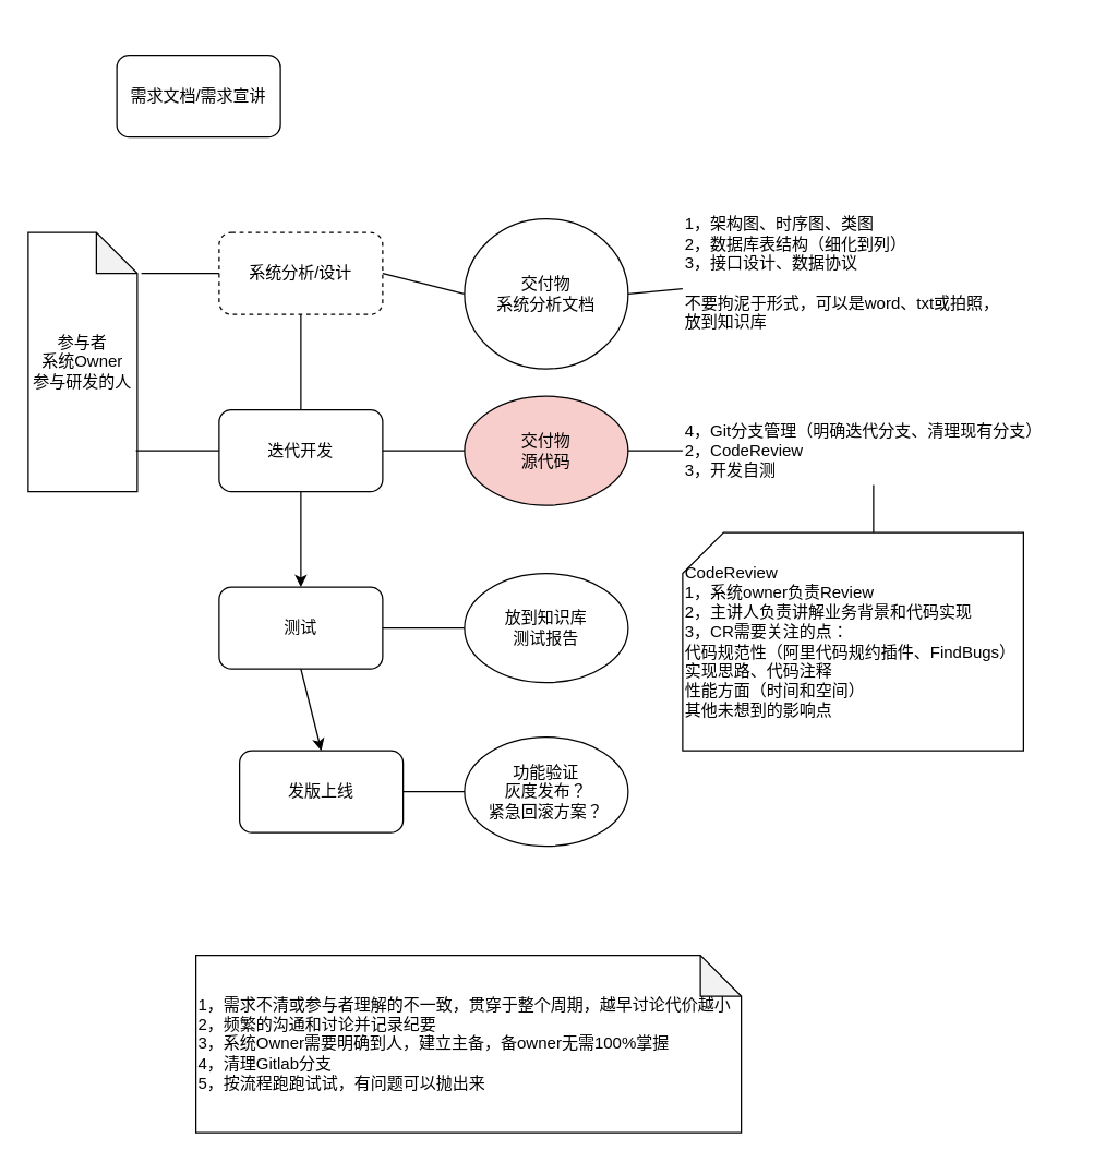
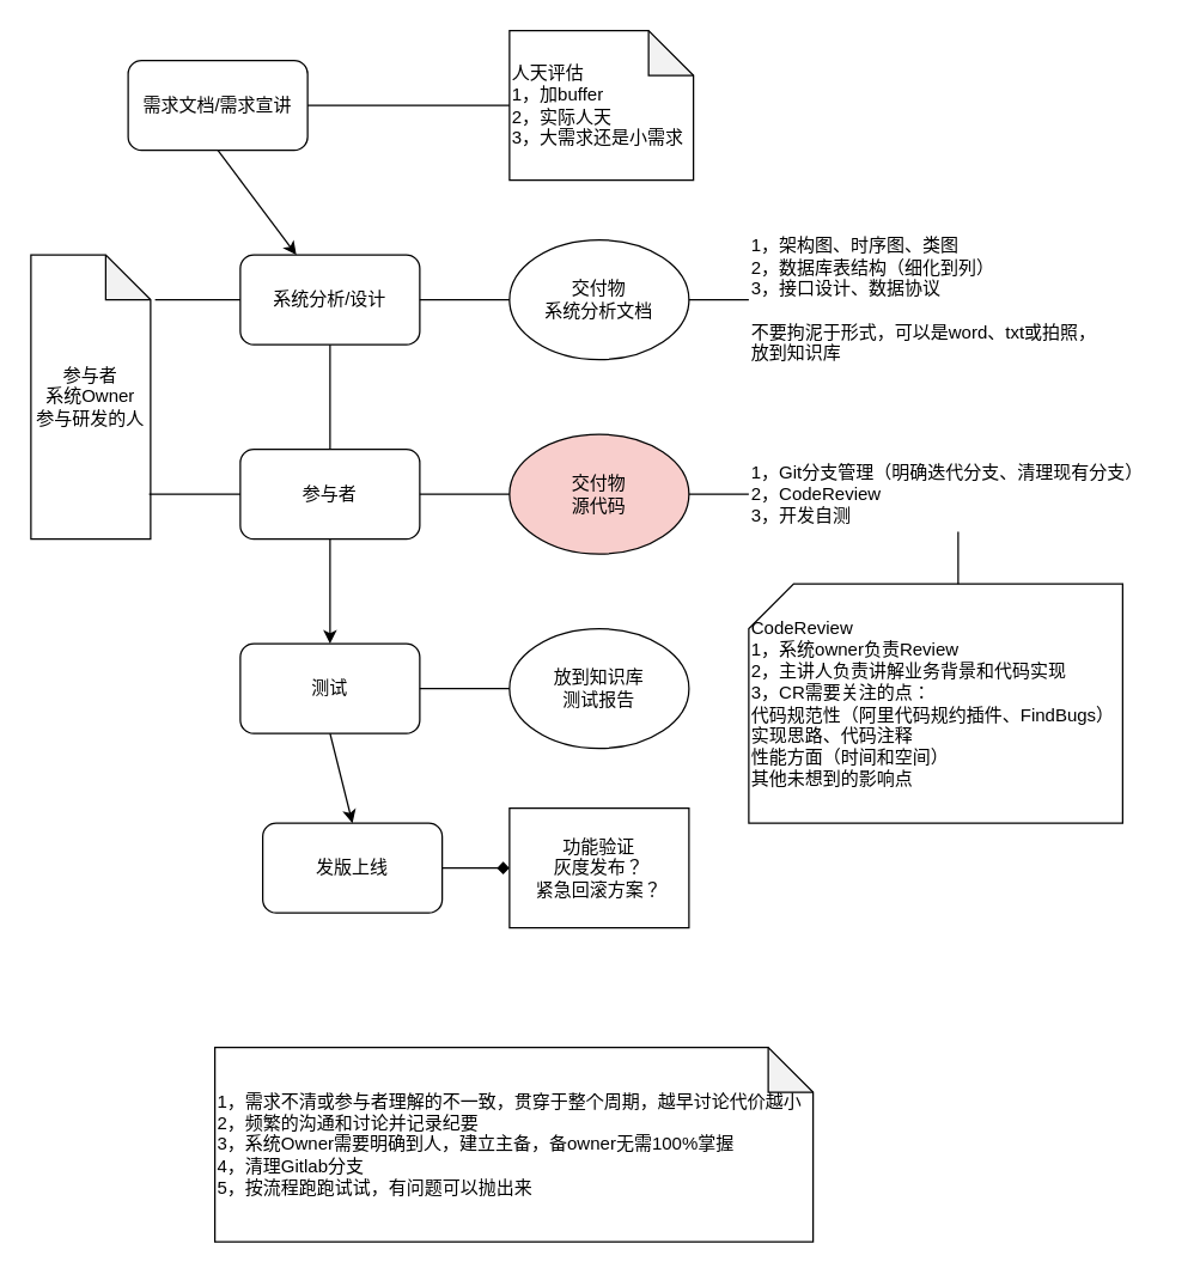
  <mxCell id="0" />
  <mxCell id="1" parent="0" />
  <mxCell id="2" value="需求文档/需求宣讲" style="rounded=1;whiteSpace=wrap;html=1;" parent="1" vertex="1"><mxGeometry x="85" y="40" width="120" height="60" as="geometry" /></mxCell>
- <mxCell id="3" value="系统分析/设计" style="rounded=1;whiteSpace=wrap;html=1;dashed=1;" parent="1" vertex="1"><mxGeometry x="160" y="170" width="120" height="60" as="geometry" /></mxCell>
- <mxCell id="4" value="迭代开发" style="rounded=1;whiteSpace=wrap;html=1;" parent="1" vertex="1"><mxGeometry x="160" y="300" width="120" height="60" as="geometry" /></mxCell>
+ <mxCell id="3" value="系统分析/设计" style="rounded=1;whiteSpace=wrap;html=1;" parent="1" vertex="1"><mxGeometry x="160" y="170" width="120" height="60" as="geometry" /></mxCell>
+ <mxCell id="4" value="参与者" style="rounded=1;whiteSpace=wrap;html=1;" parent="1" vertex="1"><mxGeometry x="160" y="300" width="120" height="60" as="geometry" /></mxCell>
  <mxCell id="5" value="测试" style="rounded=1;whiteSpace=wrap;html=1;" parent="1" vertex="1"><mxGeometry x="160" y="430" width="120" height="60" as="geometry" /></mxCell>
  <mxCell id="6" value="发版上线" style="rounded=1;whiteSpace=wrap;html=1;" parent="1" vertex="1"><mxGeometry x="175" y="550" width="120" height="60" as="geometry" /></mxCell>
+ <mxCell id="7" value="" style="endArrow=classic;html=1;exitX=0.5;exitY=1;exitDx=0;exitDy=0;" parent="1" source="2" target="3" edge="1"><mxGeometry width="50" height="50" relative="1" as="geometry"><mxPoint x="420" y="280" as="sourcePoint" /><mxPoint x="470" y="230" as="targetPoint" /></mxGeometry></mxCell>
  <mxCell id="8" value="" style="endArrow=none;html=1;exitX=0.5;exitY=1;exitDx=0;exitDy=0;entryX=0.5;entryY=0;entryDx=0;entryDy=0;" parent="1" source="3" target="4" edge="1"><mxGeometry width="50" height="50" relative="1" as="geometry"><mxPoint x="230" y="110" as="sourcePoint" /><mxPoint x="230" y="180" as="targetPoint" /></mxGeometry></mxCell>
  <mxCell id="9" value="" style="endArrow=classic;html=1;entryX=0.5;entryY=0;entryDx=0;entryDy=0;" parent="1" target="5" edge="1"><mxGeometry width="50" height="50" relative="1" as="geometry"><mxPoint x="220" y="360" as="sourcePoint" /><mxPoint x="230" y="180" as="targetPoint" /></mxGeometry></mxCell>
  <mxCell id="10" value="" style="endArrow=classic;html=1;entryX=0.5;entryY=0;entryDx=0;entryDy=0;" parent="1" target="6" edge="1"><mxGeometry width="50" height="50" relative="1" as="geometry"><mxPoint x="220" y="490" as="sourcePoint" /><mxPoint x="230" y="440" as="targetPoint" /></mxGeometry></mxCell>
+ <mxCell id="11" value="人天评估&lt;br&gt;1，加buffer&lt;br&gt;2，实际人天&lt;br&gt;3，大需求还是小需求" style="shape=note;whiteSpace=wrap;html=1;backgroundOutline=1;darkOpacity=0.05;align=left;" parent="1" vertex="1"><mxGeometry x="340" y="20" width="123" height="100" as="geometry" /></mxCell>
+ <mxCell id="12" value="" style="endArrow=none;html=1;exitX=1;exitY=0.5;exitDx=0;exitDy=0;" parent="1" source="2" target="11" edge="1"><mxGeometry width="50" height="50" relative="1" as="geometry"><mxPoint x="420" y="200" as="sourcePoint" /><mxPoint x="470" y="150" as="targetPoint" /></mxGeometry></mxCell>
  <mxCell id="13" value="参与者&lt;br&gt;系统Owner&lt;br&gt;参与研发的人" style="shape=note;whiteSpace=wrap;html=1;backgroundOutline=1;darkOpacity=0.05;" parent="1" vertex="1"><mxGeometry x="20" y="170" width="80" height="190" as="geometry" /></mxCell>
  <mxCell id="14" value="" style="endArrow=none;html=1;entryX=0;entryY=0.5;entryDx=0;entryDy=0;" parent="1" target="3" edge="1"><mxGeometry width="50" height="50" relative="1" as="geometry"><mxPoint x="103" y="200" as="sourcePoint" /><mxPoint x="490" y="250" as="targetPoint" /></mxGeometry></mxCell>
  <mxCell id="15" value="" style="endArrow=none;html=1;entryX=0;entryY=0.5;entryDx=0;entryDy=0;" parent="1" target="4" edge="1"><mxGeometry width="50" height="50" relative="1" as="geometry"><mxPoint x="99" y="330" as="sourcePoint" /><mxPoint x="490" y="250" as="targetPoint" /></mxGeometry></mxCell>
- <mxCell id="16" value="交付物&lt;br&gt;系统分析文档" style="ellipse;whiteSpace=wrap;html=1;" parent="1" vertex="1"><mxGeometry x="340" y="160" width="120" height="110" as="geometry" /></mxCell>
+ <mxCell id="16" value="交付物&lt;br&gt;系统分析文档" style="ellipse;whiteSpace=wrap;html=1;" parent="1" vertex="1"><mxGeometry x="340" y="160" width="120" height="80" as="geometry" /></mxCell>
  <mxCell id="17" value="交付物&lt;br&gt;源代码" style="ellipse;whiteSpace=wrap;html=1;fillColor=#f8cecc;" parent="1" vertex="1"><mxGeometry x="340" y="290" width="120" height="80" as="geometry" /></mxCell>
  <mxCell id="18" value="" style="endArrow=none;html=1;exitX=1;exitY=0.5;exitDx=0;exitDy=0;entryX=0;entryY=0.5;entryDx=0;entryDy=0;" parent="1" source="3" target="16" edge="1"><mxGeometry width="50" height="50" relative="1" as="geometry"><mxPoint x="440" y="290" as="sourcePoint" /><mxPoint x="490" y="240" as="targetPoint" /></mxGeometry></mxCell>
  <mxCell id="19" value="" style="endArrow=none;html=1;exitX=1;exitY=0.5;exitDx=0;exitDy=0;entryX=0;entryY=0.5;entryDx=0;entryDy=0;" parent="1" source="4" target="17" edge="1"><mxGeometry width="50" height="50" relative="1" as="geometry"><mxPoint x="440" y="290" as="sourcePoint" /><mxPoint x="490" y="240" as="targetPoint" /></mxGeometry></mxCell>
  <mxCell id="20" value="1，架构图、时序图、类图&lt;br&gt;2，数据库表结构（细化到列）&lt;br&gt;3，接口设计、数据协议&lt;br&gt;&lt;br&gt;不要拘泥于形式，可以是word、txt或拍照，放到知识库" style="text;html=1;strokeColor=none;fillColor=none;align=left;verticalAlign=middle;whiteSpace=wrap;rounded=0;" parent="1" vertex="1"><mxGeometry x="500" y="175" width="240" height="50" as="geometry" /></mxCell>
- <mxCell id="21" value="4，Git分支管理（明确迭代分支、清理现有分支）&lt;br&gt;2，CodeReview&lt;br&gt;3，开发自测" style="text;html=1;strokeColor=none;fillColor=none;align=left;verticalAlign=middle;whiteSpace=wrap;rounded=0;" parent="1" vertex="1"><mxGeometry x="500" y="305" width="280" height="50" as="geometry" /></mxCell>
+ <mxCell id="21" value="1，Git分支管理（明确迭代分支、清理现有分支）&lt;br&gt;2，CodeReview&lt;br&gt;3，开发自测" style="text;html=1;strokeColor=none;fillColor=none;align=left;verticalAlign=middle;whiteSpace=wrap;rounded=0;" parent="1" vertex="1"><mxGeometry x="500" y="305" width="280" height="50" as="geometry" /></mxCell>
  <mxCell id="22" value="放到知识库&lt;br&gt;测试报告" style="ellipse;whiteSpace=wrap;html=1;" parent="1" vertex="1"><mxGeometry x="340" y="420" width="120" height="80" as="geometry" /></mxCell>
  <mxCell id="23" value="" style="endArrow=none;html=1;exitX=1;exitY=0.5;exitDx=0;exitDy=0;entryX=0;entryY=0.5;entryDx=0;entryDy=0;" parent="1" source="5" target="22" edge="1"><mxGeometry width="50" height="50" relative="1" as="geometry"><mxPoint x="290" y="340" as="sourcePoint" /><mxPoint x="350" y="340" as="targetPoint" /></mxGeometry></mxCell>
- <mxCell id="24" value="功能验证&lt;br&gt;灰度发布？&lt;br&gt;紧急回滚方案？" style="ellipse;whiteSpace=wrap;html=1;" parent="1" vertex="1"><mxGeometry x="340" y="540" width="120" height="80" as="geometry" /></mxCell>
- <mxCell id="25" value="" style="endArrow=none;html=1;exitX=1;exitY=0.5;exitDx=0;exitDy=0;entryX=0;entryY=0.5;entryDx=0;entryDy=0;" parent="1" source="6" target="24" edge="1"><mxGeometry width="50" height="50" relative="1" as="geometry"><mxPoint x="290" y="470" as="sourcePoint" /><mxPoint x="350" y="470" as="targetPoint" /></mxGeometry></mxCell>
+ <mxCell id="24" value="功能验证&lt;br&gt;灰度发布？&lt;br&gt;紧急回滚方案？" style="whiteSpace=wrap;html=1;rounded=0;" parent="1" vertex="1"><mxGeometry x="340" y="540" width="120" height="80" as="geometry" /></mxCell>
+ <mxCell id="25" value="" style="endArrow=diamond;html=1;exitX=1;exitY=0.5;exitDx=0;exitDy=0;entryX=0;entryY=0.5;entryDx=0;entryDy=0;" parent="1" source="6" target="24" edge="1"><mxGeometry width="50" height="50" relative="1" as="geometry"><mxPoint x="290" y="470" as="sourcePoint" /><mxPoint x="350" y="470" as="targetPoint" /></mxGeometry></mxCell>
  <mxCell id="26" value="CodeReview&lt;br&gt;1，系统owner负责Review&lt;br&gt;2，主讲人负责讲解业务背景和代码实现&lt;br&gt;3，CR需要关注的点：&lt;br&gt;代码规范性（阿里代码规约插件、FindBugs）&lt;br&gt;实现思路、代码注释&lt;br&gt;性能方面（时间和空间）&lt;br&gt;其他未想到的影响点&lt;br&gt;" style="shape=card;whiteSpace=wrap;html=1;align=left;verticalAlign=middle;" parent="1" vertex="1"><mxGeometry x="500" y="390" width="250" height="160" as="geometry" /></mxCell>
  <mxCell id="27" value="1，需求不清或参与者理解的不一致，贯穿于整个周期，越早讨论代价越小&lt;br&gt;2，频繁的沟通和讨论并记录纪要&lt;br&gt;3，系统Owner需要明确到人，建立主备，备owner无需100%掌握&lt;br&gt;4，清理Gitlab分支&lt;br&gt;5，按流程跑跑试试，有问题可以抛出来" style="shape=note;whiteSpace=wrap;html=1;backgroundOutline=1;darkOpacity=0.05;align=left;" parent="1" vertex="1"><mxGeometry x="143" y="700" width="400" height="130" as="geometry" /></mxCell>
  <mxCell id="28" value="" style="endArrow=none;html=1;entryX=0.5;entryY=1;entryDx=0;entryDy=0;exitX=0;exitY=0;exitDx=140;exitDy=0;exitPerimeter=0;" parent="1" source="26" target="21" edge="1"><mxGeometry width="50" height="50" relative="1" as="geometry"><mxPoint x="440" y="450" as="sourcePoint" /><mxPoint x="490" y="400" as="targetPoint" /></mxGeometry></mxCell>
  <mxCell id="29" value="" style="endArrow=none;html=1;exitX=1;exitY=0.5;exitDx=0;exitDy=0;entryX=0;entryY=0.5;entryDx=0;entryDy=0;" parent="1" source="17" target="21" edge="1"><mxGeometry width="50" height="50" relative="1" as="geometry"><mxPoint x="440" y="390" as="sourcePoint" /><mxPoint x="490" y="340" as="targetPoint" /></mxGeometry></mxCell>
  <mxCell id="30" value="" style="endArrow=none;html=1;exitX=1;exitY=0.5;exitDx=0;exitDy=0;" parent="1" source="16" target="20" edge="1"><mxGeometry width="50" height="50" relative="1" as="geometry"><mxPoint x="440" y="390" as="sourcePoint" /><mxPoint x="490" y="340" as="targetPoint" /></mxGeometry></mxCell>
